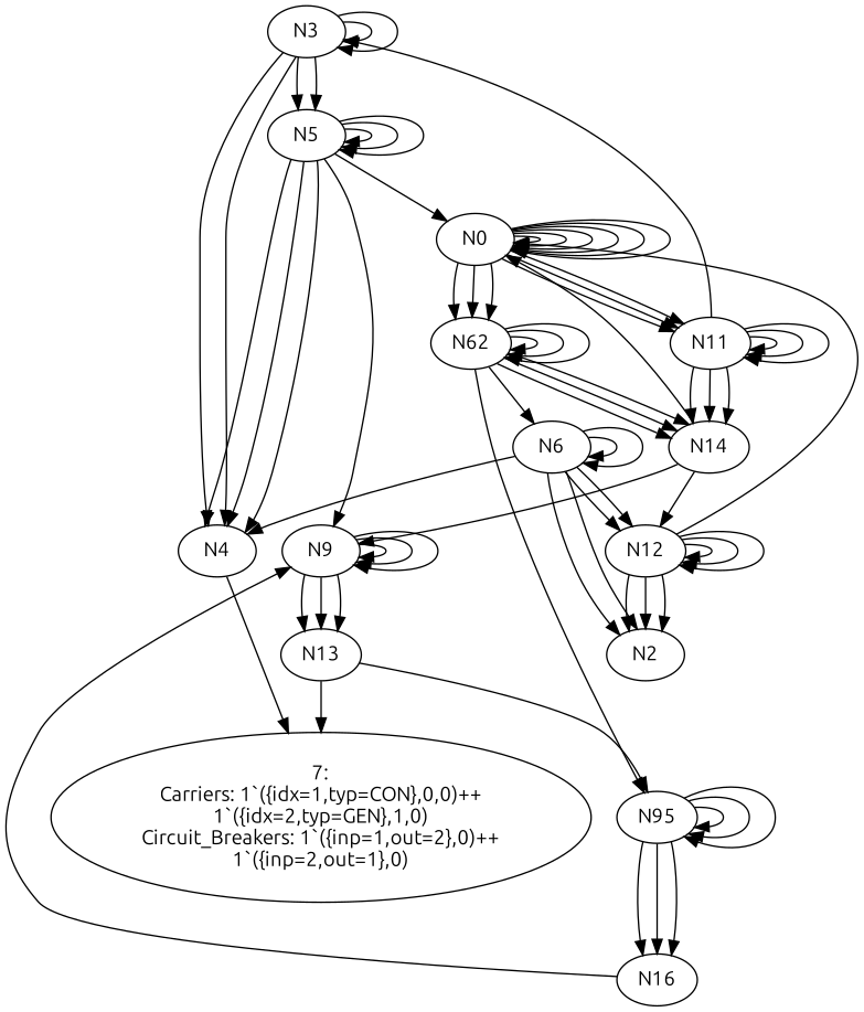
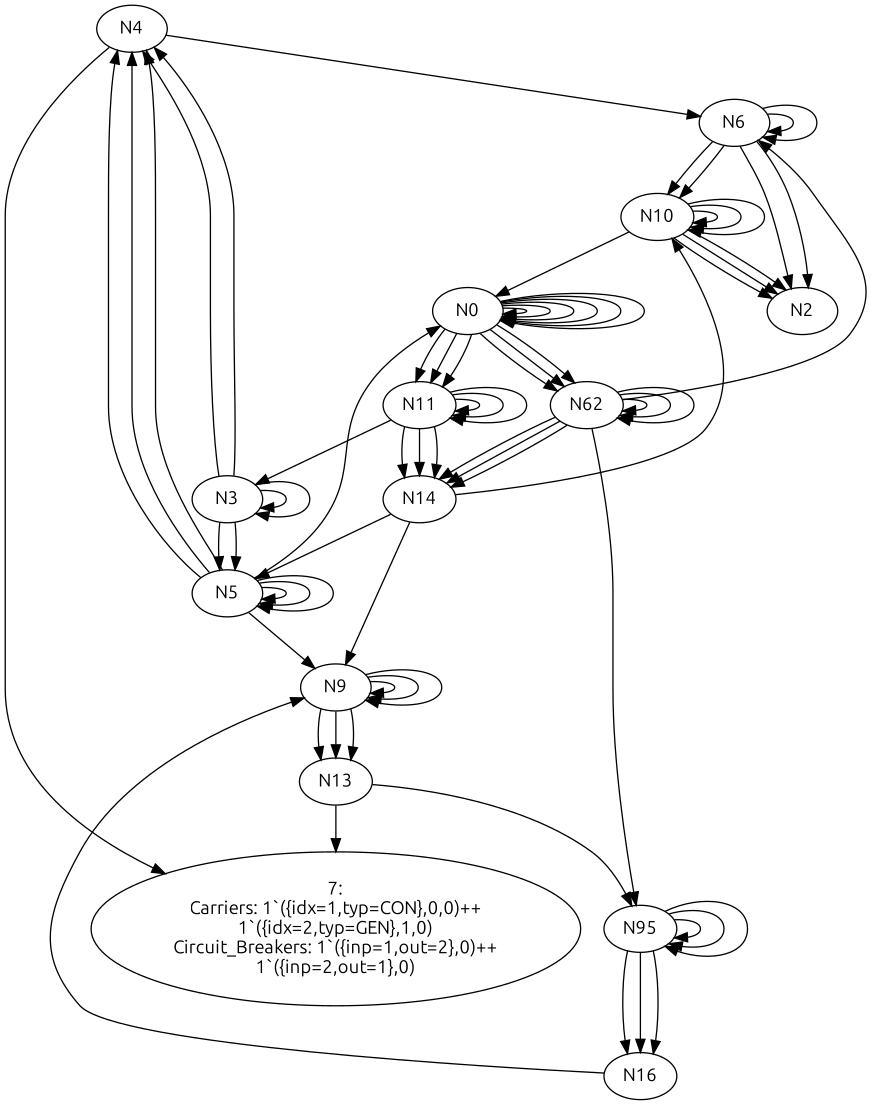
  digraph {
    fontname=Ubuntu
    node [fontname=Ubuntu]
    edge [fontname=Ubuntu]
    n1 [label="7:\nCarriers: 1`({idx=1,typ=CON},0,0)++\n1`({idx=2,typ=GEN},1,0)\nCircuit_Breakers: 1`({inp=1,out=2},0)++\n1`({inp=2,out=1},0)\n"]
    N3
    N5
    N4
-   N10 [label=N12]
+   N10
    N2
    n7 [label=N0]
    N11
    n9 [label=N62]
    N14
    n11 [label=N95]
    N6
    N9
    N16
    N13
    N3 -> N3
    N3 -> N3
    N3 -> N5
    N3 -> N5
    N3 -> N4
    N3 -> N4
    N5 -> N5
    N5 -> N5
    N5 -> N5
    N5 -> N4
    N5 -> N4
    N5 -> N4
    N5 -> n7
    N5 -> N9
    N4 -> n1
-   N6 -> N4
+   N4 -> N6
    N10 -> N10
    N10 -> N10
    N10 -> N10
    N10 -> N2
    N10 -> N2
    N10 -> N2
    N10 -> n7
    n7 -> n7
    n7 -> n7
    n7 -> n7
    n7 -> n7
    n7 -> n7
    n7 -> n7
    n7 -> N11
    n7 -> N11
    n7 -> N11
    n7 -> n9
    n7 -> n9
    n7 -> n9
    N11 -> N3
    N11 -> N11
    N11 -> N11
    N11 -> N11
    N11 -> N14
    N11 -> N14
    N11 -> N14
    n9 -> n9
    n9 -> n9
    n9 -> n9
    n9 -> N14
    n9 -> N14
    n9 -> N14
    n9 -> n11
    n9 -> N6
-   N14 -> n7
+   N14 -> N5
    N14 -> N10
    N14 -> N9
    n11 -> n11
    n11 -> n11
    n11 -> n11
    n11 -> N16
    n11 -> N16
    n11 -> N16
    N6 -> N10
    N6 -> N10
    N6 -> N2
    N6 -> N2
    N6 -> N6
    N6 -> N6
    N9 -> N9
    N9 -> N9
    N9 -> N9
    N9 -> N13
    N9 -> N13
    N9 -> N13
    N16 -> N9
    N13 -> n1
    N13 -> n11
  }
